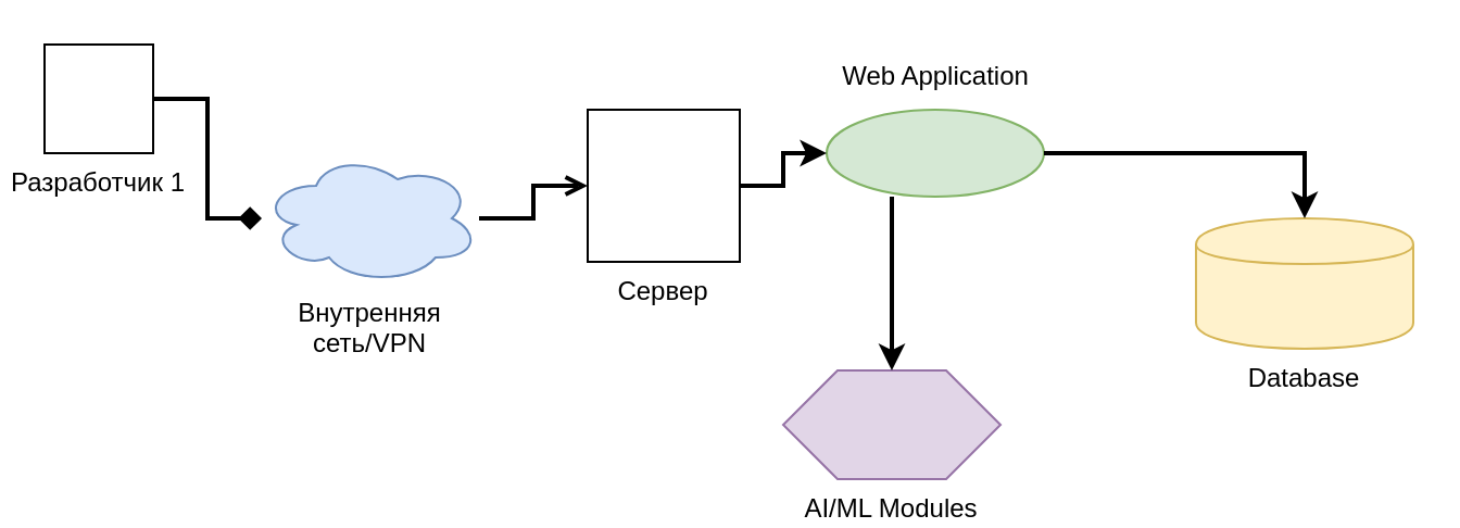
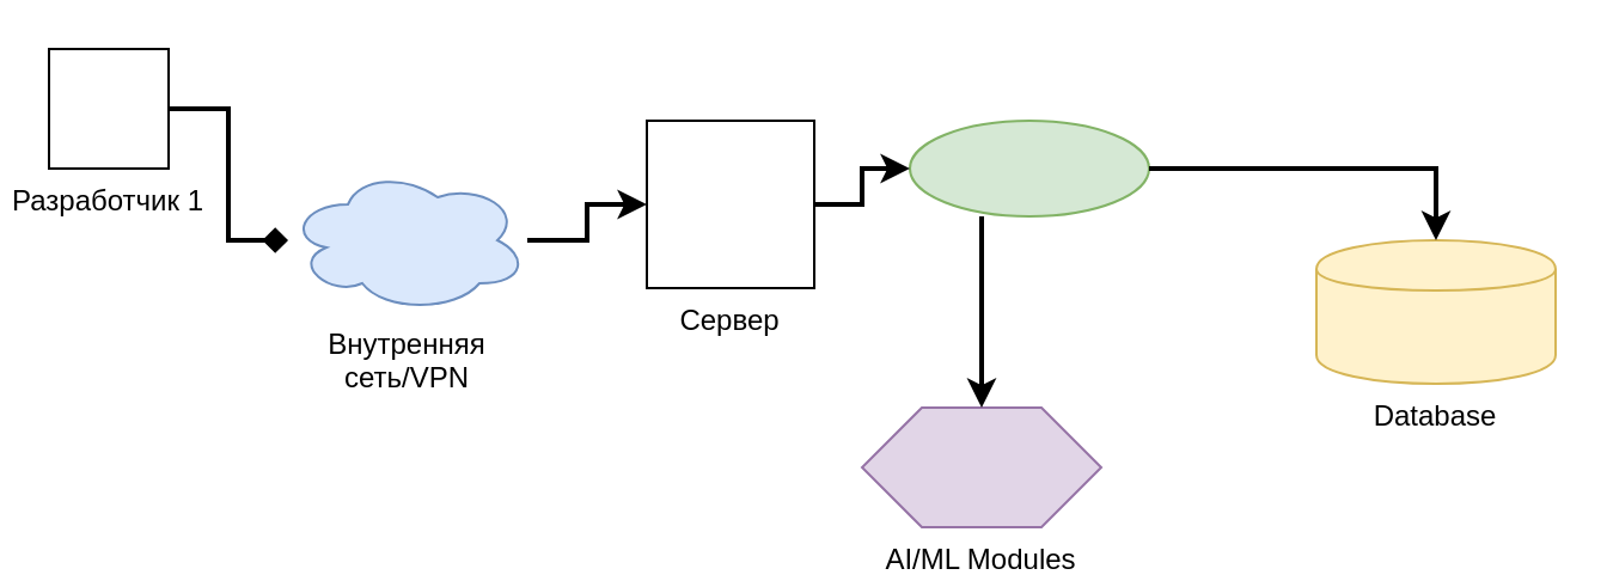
  <mxCell id="0" />
  <mxCell id="1" parent="0" />
  <mxCell id="2" value="Разработчик 1" style="shape=mxgraph.people.male;verticalLabelPosition=bottom;verticalAlign=top;" parent="1" vertex="1"><mxGeometry x="20" y="20" width="50" height="50" as="geometry" /></mxCell>
  <mxCell id="3" value="Внутренняя сеть/VPN" style="shape=cloud;whiteSpace=wrap;html=1;fillColor=#dae8fc;strokeColor=#6c8ebf;verticalLabelPosition=bottom;verticalAlign=top;" parent="1" vertex="1"><mxGeometry x="120" y="70" width="100" height="60" as="geometry" /></mxCell>
  <mxCell id="4" value="Сервер" style="shape=mxgraph.computers.server;whiteSpace=wrap;html=1;verticalLabelPosition=bottom;verticalAlign=top;" parent="1" vertex="1"><mxGeometry x="270" y="50" width="70" height="70" as="geometry" /></mxCell>
  <mxCell id="5" value="" style="shape=ellipse;whiteSpace=wrap;html=1;fillColor=#d5e8d4;strokeColor=#82b366;verticalLabelPosition=bottom;verticalAlign=top;align=center;" parent="1" vertex="1"><mxGeometry x="380" y="50" width="100" height="40" as="geometry" /></mxCell>
  <mxCell id="6" value="Database" style="shape=cylinder;whiteSpace=wrap;html=1;fillColor=#fff2cc;strokeColor=#d6b656;verticalLabelPosition=bottom;verticalAlign=top;" parent="1" vertex="1"><mxGeometry x="550" y="100" width="100" height="60" as="geometry" /></mxCell>
  <mxCell id="7" value="AI/ML Modules" style="shape=hexagon;whiteSpace=wrap;html=1;fillColor=#e1d5e7;strokeColor=#9673a6;verticalLabelPosition=bottom;verticalAlign=top;" parent="1" vertex="1"><mxGeometry x="360" y="170" width="100" height="50" as="geometry" /></mxCell>
  <mxCell id="8" style="edgeStyle=orthogonalEdgeStyle;rounded=0;html=1;strokeWidth=2;endArrow=diamond;" parent="1" source="2" target="3" edge="1"><mxGeometry relative="1" as="geometry" /></mxCell>
- <mxCell id="9" style="edgeStyle=orthogonalEdgeStyle;rounded=0;html=1;strokeWidth=2;endArrow=open;" parent="1" source="3" target="4" edge="1"><mxGeometry relative="1" as="geometry" /></mxCell>
+ <mxCell id="9" style="edgeStyle=orthogonalEdgeStyle;rounded=0;html=1;strokeWidth=2;" parent="1" source="3" target="4" edge="1"><mxGeometry relative="1" as="geometry" /></mxCell>
  <mxCell id="10" style="edgeStyle=orthogonalEdgeStyle;rounded=0;html=1;strokeWidth=2;" parent="1" source="4" target="5" edge="1"><mxGeometry relative="1" as="geometry" /></mxCell>
  <mxCell id="11" style="edgeStyle=orthogonalEdgeStyle;rounded=0;html=1;strokeWidth=2;" parent="1" source="5" target="6" edge="1"><mxGeometry relative="1" as="geometry" /></mxCell>
  <mxCell id="12" style="edgeStyle=orthogonalEdgeStyle;rounded=0;html=1;strokeWidth=2;" parent="1" source="5" target="7" edge="1"><mxGeometry relative="1" as="geometry"><Array as="points"><mxPoint x="410" y="110" /><mxPoint x="410" y="110" /></Array></mxGeometry></mxCell>
- <mxCell id="13" value="Web Application" style="text;html=1;align=center;verticalAlign=middle;resizable=0;points=[];autosize=1;strokeColor=none;fillColor=none;" vertex="1" parent="1"><mxGeometry x="375" y="20" width="110" height="30" as="geometry" /></mxCell>
